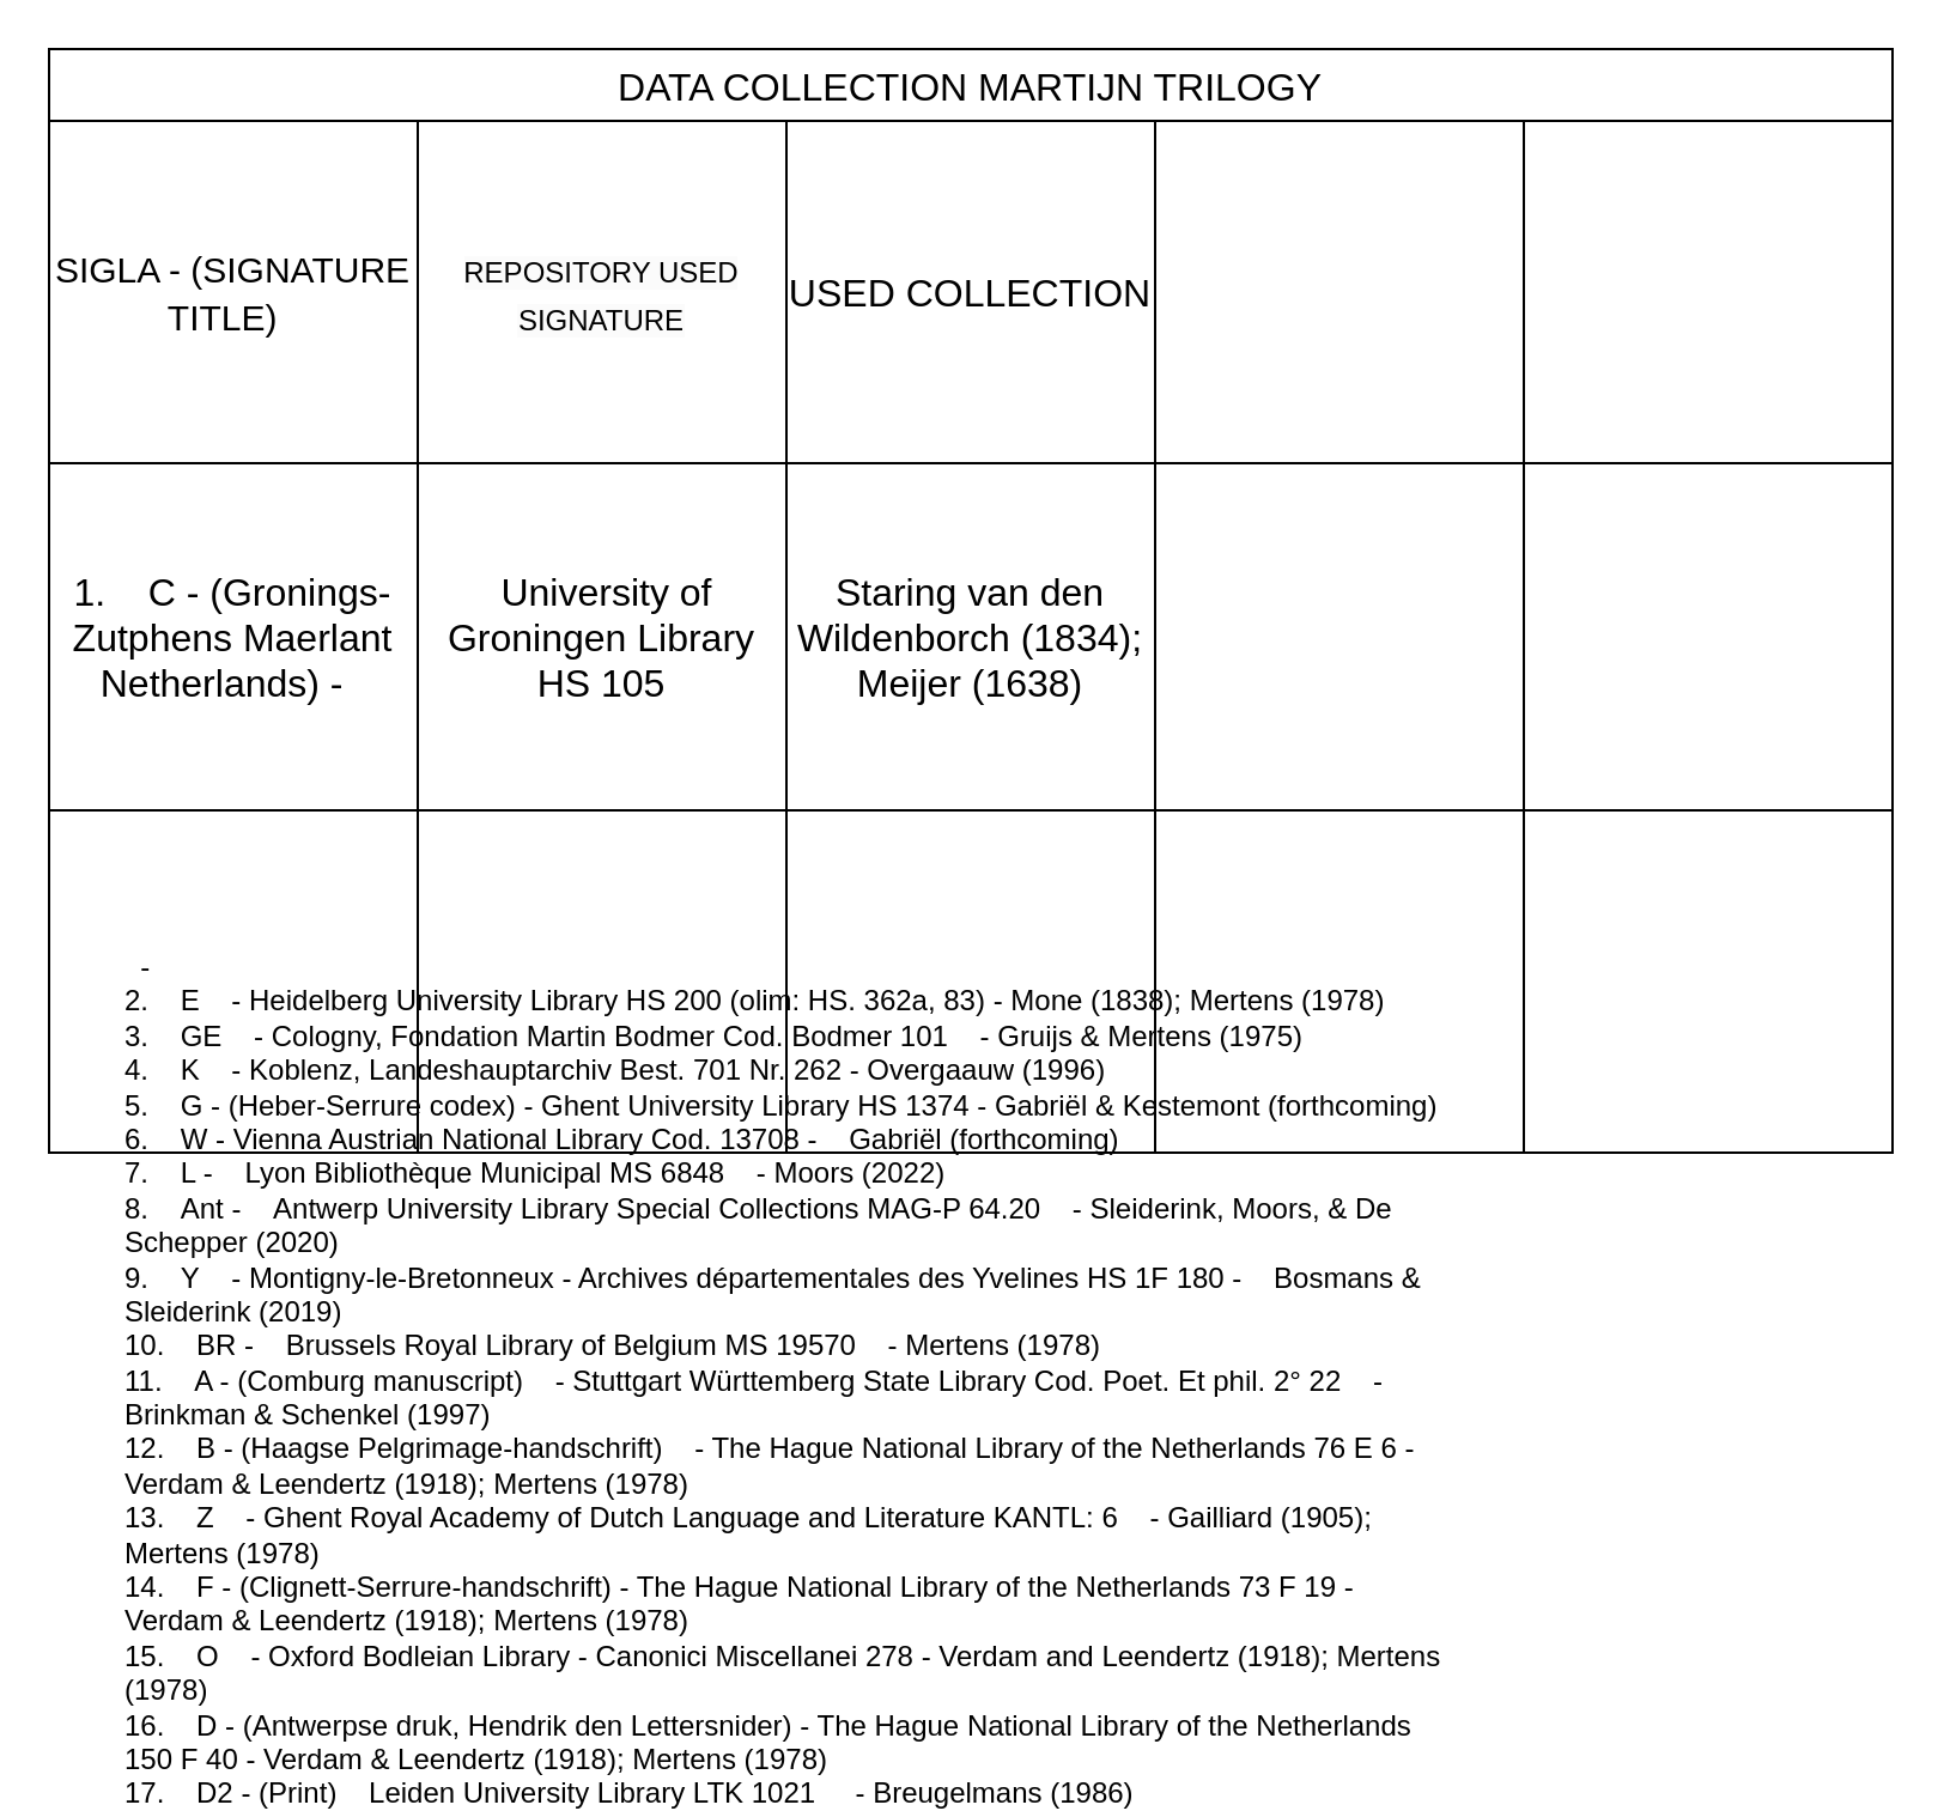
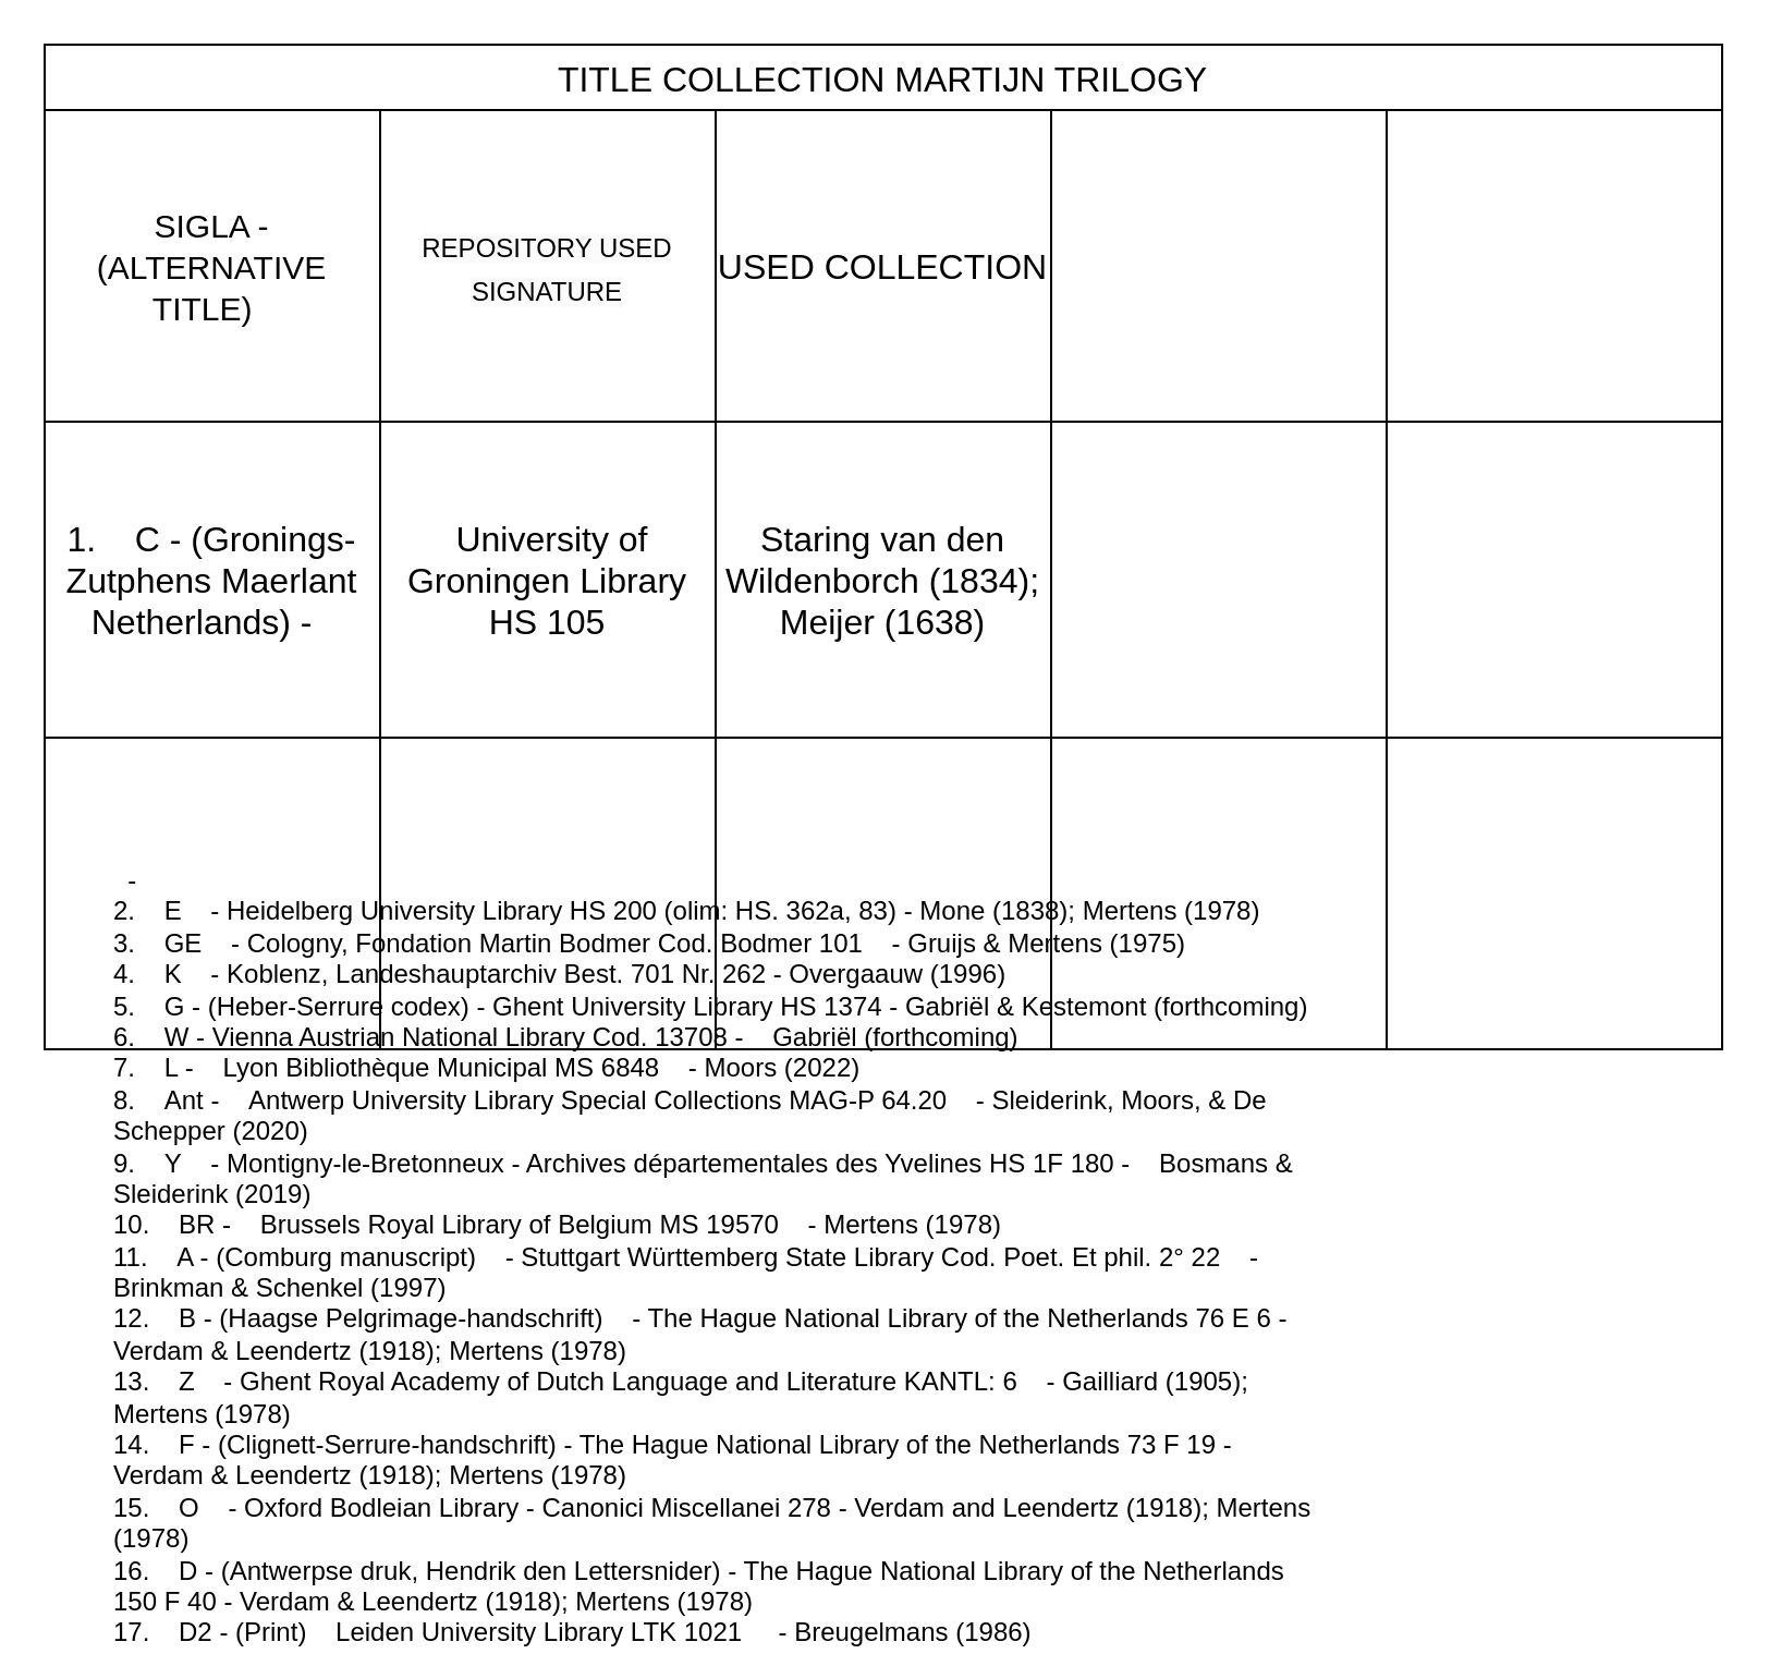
  <mxCell id="0" />
  <mxCell id="1" parent="0" />
- <mxCell id="2" value="DATA COLLECTION MARTIJN TRILOGY" style="shape=table;startSize=30;container=1;collapsible=0;childLayout=tableLayout;strokeColor=default;fontSize=16;" vertex="1" parent="1"><mxGeometry x="20" y="20" width="770" height="461" as="geometry" /></mxCell>
+ <mxCell id="2" value="TITLE COLLECTION MARTIJN TRILOGY" style="shape=table;startSize=30;container=1;collapsible=0;childLayout=tableLayout;strokeColor=default;fontSize=16;" vertex="1" parent="1"><mxGeometry x="20" y="20" width="770" height="461" as="geometry" /></mxCell>
  <mxCell id="3" value="" style="shape=tableRow;horizontal=0;startSize=0;swimlaneHead=0;swimlaneBody=0;strokeColor=inherit;top=0;left=0;bottom=0;right=0;collapsible=0;dropTarget=0;fillColor=none;points=[[0,0.5],[1,0.5]];portConstraint=eastwest;fontSize=16;" vertex="1" parent="2"><mxGeometry y="30" width="770" height="143" as="geometry" /></mxCell>
- <mxCell id="4" value="&lt;font style=&quot;font-size: 15px;&quot;&gt;SIGLA - (SIGNATURE TITLE)&amp;nbsp;&amp;nbsp;&lt;/font&gt;" style="shape=partialRectangle;html=1;whiteSpace=wrap;connectable=0;strokeColor=inherit;overflow=hidden;fillColor=none;top=0;left=0;bottom=0;right=0;pointerEvents=1;fontSize=16;" vertex="1" parent="3"><mxGeometry width="154" height="143" as="geometry"><mxRectangle width="154" height="143" as="alternateBounds" /></mxGeometry></mxCell>
+ <mxCell id="4" value="&lt;font style=&quot;font-size: 15px;&quot;&gt;SIGLA - (ALTERNATIVE TITLE)&amp;nbsp;&amp;nbsp;&lt;/font&gt;" style="shape=partialRectangle;html=1;whiteSpace=wrap;connectable=0;strokeColor=inherit;overflow=hidden;fillColor=none;top=0;left=0;bottom=0;right=0;pointerEvents=1;fontSize=16;" vertex="1" parent="3"><mxGeometry width="154" height="143" as="geometry"><mxRectangle width="154" height="143" as="alternateBounds" /></mxGeometry></mxCell>
  <mxCell id="5" value="&lt;span style=&quot;color: rgb(0, 0, 0); font-family: Helvetica; font-size: 12px; font-style: normal; font-variant-ligatures: normal; font-variant-caps: normal; font-weight: 400; letter-spacing: normal; orphans: 2; text-align: left; text-indent: 0px; text-transform: none; widows: 2; word-spacing: 0px; -webkit-text-stroke-width: 0px; background-color: rgb(251, 251, 251); text-decoration-thickness: initial; text-decoration-style: initial; text-decoration-color: initial; float: none; display: inline !important;&quot;&gt;REPOSITORY USED SIGNATURE&lt;/span&gt;" style="shape=partialRectangle;html=1;whiteSpace=wrap;connectable=0;strokeColor=inherit;overflow=hidden;fillColor=none;top=0;left=0;bottom=0;right=0;pointerEvents=1;fontSize=16;" vertex="1" parent="3"><mxGeometry x="154" width="154" height="143" as="geometry"><mxRectangle width="154" height="143" as="alternateBounds" /></mxGeometry></mxCell>
  <mxCell id="6" value="USED COLLECTION" style="shape=partialRectangle;html=1;whiteSpace=wrap;connectable=0;strokeColor=inherit;overflow=hidden;fillColor=none;top=0;left=0;bottom=0;right=0;pointerEvents=1;fontSize=16;" vertex="1" parent="3"><mxGeometry x="308" width="154" height="143" as="geometry"><mxRectangle width="154" height="143" as="alternateBounds" /></mxGeometry></mxCell>
  <mxCell id="7" value="" style="shape=partialRectangle;html=1;whiteSpace=wrap;connectable=0;strokeColor=inherit;overflow=hidden;fillColor=none;top=0;left=0;bottom=0;right=0;pointerEvents=1;fontSize=16;" vertex="1" parent="3"><mxGeometry x="462" width="154" height="143" as="geometry"><mxRectangle width="154" height="143" as="alternateBounds" /></mxGeometry></mxCell>
  <mxCell id="8" value="" style="shape=partialRectangle;html=1;whiteSpace=wrap;connectable=0;strokeColor=inherit;overflow=hidden;fillColor=none;top=0;left=0;bottom=0;right=0;pointerEvents=1;fontSize=16;" vertex="1" parent="3"><mxGeometry x="616" width="154" height="143" as="geometry"><mxRectangle width="154" height="143" as="alternateBounds" /></mxGeometry></mxCell>
  <mxCell id="9" value="" style="shape=tableRow;horizontal=0;startSize=0;swimlaneHead=0;swimlaneBody=0;strokeColor=inherit;top=0;left=0;bottom=0;right=0;collapsible=0;dropTarget=0;fillColor=none;points=[[0,0.5],[1,0.5]];portConstraint=eastwest;fontSize=16;" vertex="1" parent="2"><mxGeometry y="173" width="770" height="145" as="geometry" /></mxCell>
  <mxCell id="10" value="1.&amp;nbsp;&amp;nbsp;&amp;nbsp;&amp;nbsp;C - (Gronings-Zutphens Maerlant Netherlands) -&amp;nbsp;&amp;nbsp;" style="shape=partialRectangle;html=1;whiteSpace=wrap;connectable=0;strokeColor=inherit;overflow=hidden;fillColor=none;top=0;left=0;bottom=0;right=0;pointerEvents=1;fontSize=16;" vertex="1" parent="9"><mxGeometry width="154" height="145" as="geometry"><mxRectangle width="154" height="145" as="alternateBounds" /></mxGeometry></mxCell>
  <mxCell id="11" value="&amp;nbsp;University of Groningen Library HS 105" style="shape=partialRectangle;html=1;whiteSpace=wrap;connectable=0;strokeColor=inherit;overflow=hidden;fillColor=none;top=0;left=0;bottom=0;right=0;pointerEvents=1;fontSize=16;" vertex="1" parent="9"><mxGeometry x="154" width="154" height="145" as="geometry"><mxRectangle width="154" height="145" as="alternateBounds" /></mxGeometry></mxCell>
  <mxCell id="12" value="Staring van den Wildenborch (1834); Meijer (1638)" style="shape=partialRectangle;html=1;whiteSpace=wrap;connectable=0;strokeColor=inherit;overflow=hidden;fillColor=none;top=0;left=0;bottom=0;right=0;pointerEvents=1;fontSize=16;" vertex="1" parent="9"><mxGeometry x="308" width="154" height="145" as="geometry"><mxRectangle width="154" height="145" as="alternateBounds" /></mxGeometry></mxCell>
  <mxCell id="13" value="" style="shape=partialRectangle;html=1;whiteSpace=wrap;connectable=0;strokeColor=inherit;overflow=hidden;fillColor=none;top=0;left=0;bottom=0;right=0;pointerEvents=1;fontSize=16;" vertex="1" parent="9"><mxGeometry x="462" width="154" height="145" as="geometry"><mxRectangle width="154" height="145" as="alternateBounds" /></mxGeometry></mxCell>
  <mxCell id="14" value="" style="shape=partialRectangle;html=1;whiteSpace=wrap;connectable=0;strokeColor=inherit;overflow=hidden;fillColor=none;top=0;left=0;bottom=0;right=0;pointerEvents=1;fontSize=16;" vertex="1" parent="9"><mxGeometry x="616" width="154" height="145" as="geometry"><mxRectangle width="154" height="145" as="alternateBounds" /></mxGeometry></mxCell>
  <mxCell id="15" value="" style="shape=tableRow;horizontal=0;startSize=0;swimlaneHead=0;swimlaneBody=0;strokeColor=inherit;top=0;left=0;bottom=0;right=0;collapsible=0;dropTarget=0;fillColor=none;points=[[0,0.5],[1,0.5]];portConstraint=eastwest;fontSize=16;" vertex="1" parent="2"><mxGeometry y="318" width="770" height="143" as="geometry" /></mxCell>
  <mxCell id="16" style="shape=partialRectangle;html=1;whiteSpace=wrap;connectable=0;strokeColor=inherit;overflow=hidden;fillColor=none;top=0;left=0;bottom=0;right=0;pointerEvents=1;fontSize=16;" vertex="1" parent="15"><mxGeometry width="154" height="143" as="geometry"><mxRectangle width="154" height="143" as="alternateBounds" /></mxGeometry></mxCell>
  <mxCell id="17" style="shape=partialRectangle;html=1;whiteSpace=wrap;connectable=0;strokeColor=inherit;overflow=hidden;fillColor=none;top=0;left=0;bottom=0;right=0;pointerEvents=1;fontSize=16;" vertex="1" parent="15"><mxGeometry x="154" width="154" height="143" as="geometry"><mxRectangle width="154" height="143" as="alternateBounds" /></mxGeometry></mxCell>
  <mxCell id="18" value="" style="shape=partialRectangle;html=1;whiteSpace=wrap;connectable=0;strokeColor=inherit;overflow=hidden;fillColor=none;top=0;left=0;bottom=0;right=0;pointerEvents=1;fontSize=16;" vertex="1" parent="15"><mxGeometry x="308" width="154" height="143" as="geometry"><mxRectangle width="154" height="143" as="alternateBounds" /></mxGeometry></mxCell>
  <mxCell id="19" value="" style="shape=partialRectangle;html=1;whiteSpace=wrap;connectable=0;strokeColor=inherit;overflow=hidden;fillColor=none;top=0;left=0;bottom=0;right=0;pointerEvents=1;fontSize=16;" vertex="1" parent="15"><mxGeometry x="462" width="154" height="143" as="geometry"><mxRectangle width="154" height="143" as="alternateBounds" /></mxGeometry></mxCell>
  <mxCell id="20" value="" style="shape=partialRectangle;html=1;whiteSpace=wrap;connectable=0;strokeColor=inherit;overflow=hidden;fillColor=none;top=0;left=0;bottom=0;right=0;pointerEvents=1;fontSize=16;" vertex="1" parent="15"><mxGeometry x="616" width="154" height="143" as="geometry"><mxRectangle width="154" height="143" as="alternateBounds" /></mxGeometry></mxCell>
  <mxCell id="21" value="&amp;nbsp; -&amp;nbsp;&lt;br&gt;2.&amp;nbsp;&amp;nbsp;&amp;nbsp;&amp;nbsp;E&amp;nbsp;&amp;nbsp;&amp;nbsp;&amp;nbsp;- Heidelberg University Library HS 200 (olim: HS. 362a, 83) - Mone (1838); Mertens (1978)&lt;br&gt;3.&amp;nbsp;&amp;nbsp;&amp;nbsp;&amp;nbsp;GE&amp;nbsp;&amp;nbsp;&amp;nbsp;&amp;nbsp;- Cologny, Fondation Martin Bodmer Cod. Bodmer 101&amp;nbsp;&amp;nbsp;&amp;nbsp;&amp;nbsp;- Gruijs &amp;amp; Mertens (1975)&lt;br&gt;4.&amp;nbsp;&amp;nbsp;&amp;nbsp;&amp;nbsp;K&amp;nbsp;&amp;nbsp;&amp;nbsp;&amp;nbsp;- Koblenz, Landeshauptarchiv Best. 701 Nr. 262 - Overgaauw (1996)&lt;br&gt;5.&amp;nbsp;&amp;nbsp;&amp;nbsp;&amp;nbsp;G - (Heber-Serrure codex) - Ghent University Library HS 1374 - Gabriël &amp;amp; Kestemont (forthcoming)&lt;br&gt;6.&amp;nbsp;&amp;nbsp;&amp;nbsp;&amp;nbsp;W - Vienna Austrian National Library Cod. 13708 -&amp;nbsp;&amp;nbsp;&amp;nbsp;&amp;nbsp;Gabriël (forthcoming)&amp;nbsp;&lt;br&gt;7.&amp;nbsp;&amp;nbsp;&amp;nbsp;&amp;nbsp;L -&amp;nbsp;&amp;nbsp;&amp;nbsp;&amp;nbsp;Lyon Bibliothèque Municipal MS 6848&amp;nbsp;&amp;nbsp;&amp;nbsp;&amp;nbsp;- Moors (2022)&lt;br&gt;8.&amp;nbsp;&amp;nbsp;&amp;nbsp;&amp;nbsp;Ant -&amp;nbsp;&amp;nbsp;&amp;nbsp;&amp;nbsp;Antwerp University Library Special Collections MAG-P 64.20&amp;nbsp;&amp;nbsp;&amp;nbsp;&amp;nbsp;- Sleiderink, Moors, &amp;amp; De Schepper (2020)&lt;br&gt;9.&amp;nbsp;&amp;nbsp;&amp;nbsp;&amp;nbsp;Y&amp;nbsp;&amp;nbsp;&amp;nbsp;&amp;nbsp;- Montigny-le-Bretonneux - Archives départementales des Yvelines HS 1F 180 -&amp;nbsp;&amp;nbsp;&amp;nbsp;&amp;nbsp;Bosmans &amp;amp; Sleiderink (2019)&amp;nbsp;&lt;br&gt;10.&amp;nbsp;&amp;nbsp;&amp;nbsp;&amp;nbsp;BR -&amp;nbsp;&amp;nbsp;&amp;nbsp;&amp;nbsp;Brussels Royal Library of Belgium MS 19570&amp;nbsp;&amp;nbsp;&amp;nbsp;&amp;nbsp;- Mertens (1978)&lt;br&gt;11.&amp;nbsp;&amp;nbsp;&amp;nbsp;&amp;nbsp;A - (Comburg manuscript)&amp;nbsp;&amp;nbsp;&amp;nbsp;&amp;nbsp;- Stuttgart Württemberg State Library Cod. Poet. Et phil. 2° 22&amp;nbsp;&amp;nbsp;&amp;nbsp;&amp;nbsp;- Brinkman &amp;amp; Schenkel (1997)&lt;br&gt;12.&amp;nbsp;&amp;nbsp;&amp;nbsp;&amp;nbsp;B - (Haagse Pelgrimage-handschrift)&amp;nbsp;&amp;nbsp;&amp;nbsp;&amp;nbsp;- The Hague National Library of the Netherlands 76 E 6 - Verdam &amp;amp; Leendertz (1918); Mertens (1978)&lt;br&gt;13.&amp;nbsp;&amp;nbsp;&amp;nbsp;&amp;nbsp;Z&amp;nbsp;&amp;nbsp;&amp;nbsp;&amp;nbsp;- Ghent Royal Academy of Dutch Language and Literature KANTL: 6&amp;nbsp;&amp;nbsp;&amp;nbsp;&amp;nbsp;- Gailliard (1905); Mertens (1978)&amp;nbsp;&lt;br&gt;14.&amp;nbsp;&amp;nbsp;&amp;nbsp;&amp;nbsp;F - (Clignett-Serrure-handschrift) - The Hague National Library of the Netherlands 73 F 19 - Verdam &amp;amp; Leendertz (1918); Mertens (1978)&lt;br&gt;15.&amp;nbsp;&amp;nbsp;&amp;nbsp;&amp;nbsp;O&amp;nbsp;&amp;nbsp;&amp;nbsp;&amp;nbsp;- Oxford Bodleian Library - Canonici Miscellanei 278 - Verdam and Leendertz (1918); Mertens (1978)&lt;br&gt;16.&amp;nbsp;&amp;nbsp;&amp;nbsp;&amp;nbsp;D - (Antwerpse druk, Hendrik den Lettersnider) - The Hague National Library of the Netherlands 150 F 40 - Verdam &amp;amp; Leendertz (1918); Mertens (1978)&lt;br&gt;17.&amp;nbsp;&amp;nbsp;&amp;nbsp;&amp;nbsp;D2 - (Print)&amp;nbsp;&amp;nbsp;&amp;nbsp;&amp;nbsp;Leiden University Library LTK 1021 &amp;nbsp;&amp;nbsp;&amp;nbsp;&amp;nbsp;- Breugelmans (1986)" style="text;whiteSpace=wrap;html=1;" vertex="1" parent="1"><mxGeometry x="50" y="390" width="560" height="330" as="geometry" /></mxCell>
